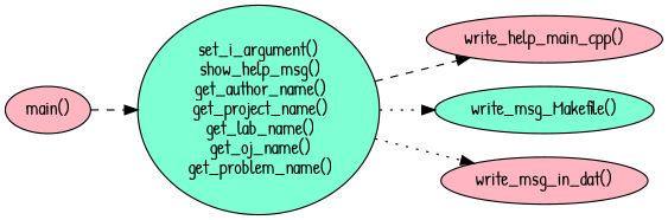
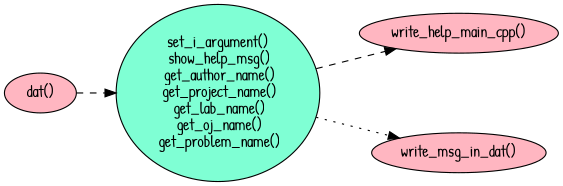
  digraph {
    fontname="Patrick Hand"
    rankdir=LR
    node [fillcolor=lightpink fontname="Patrick Hand" style=filled]
    edge [fontname="Patrick Hand" style=dashed]
    "set_i_argument()\n show_help_msg()\n get_author_name()\n get_project_name()\n get_lab_name()\n get_oj_name()\n get_problem_name()" [fillcolor=aquamarine]
-   "main()"
+   "main()" [label="dat()"]
    n3 [label="write_help_main_cpp()"]
-   "write_msg_Makefile()" [fillcolor=aquamarine]
    "write_msg_in_dat()"
    "set_i_argument()\n show_help_msg()\n get_author_name()\n get_project_name()\n get_lab_name()\n get_oj_name()\n get_problem_name()" -> n3
-   "set_i_argument()\n show_help_msg()\n get_author_name()\n get_project_name()\n get_lab_name()\n get_oj_name()\n get_problem_name()" -> "write_msg_Makefile()" [style=dotted]
    "set_i_argument()\n show_help_msg()\n get_author_name()\n get_project_name()\n get_lab_name()\n get_oj_name()\n get_problem_name()" -> "write_msg_in_dat()" [style=dotted]
    "main()" -> "set_i_argument()\n show_help_msg()\n get_author_name()\n get_project_name()\n get_lab_name()\n get_oj_name()\n get_problem_name()"
  }
